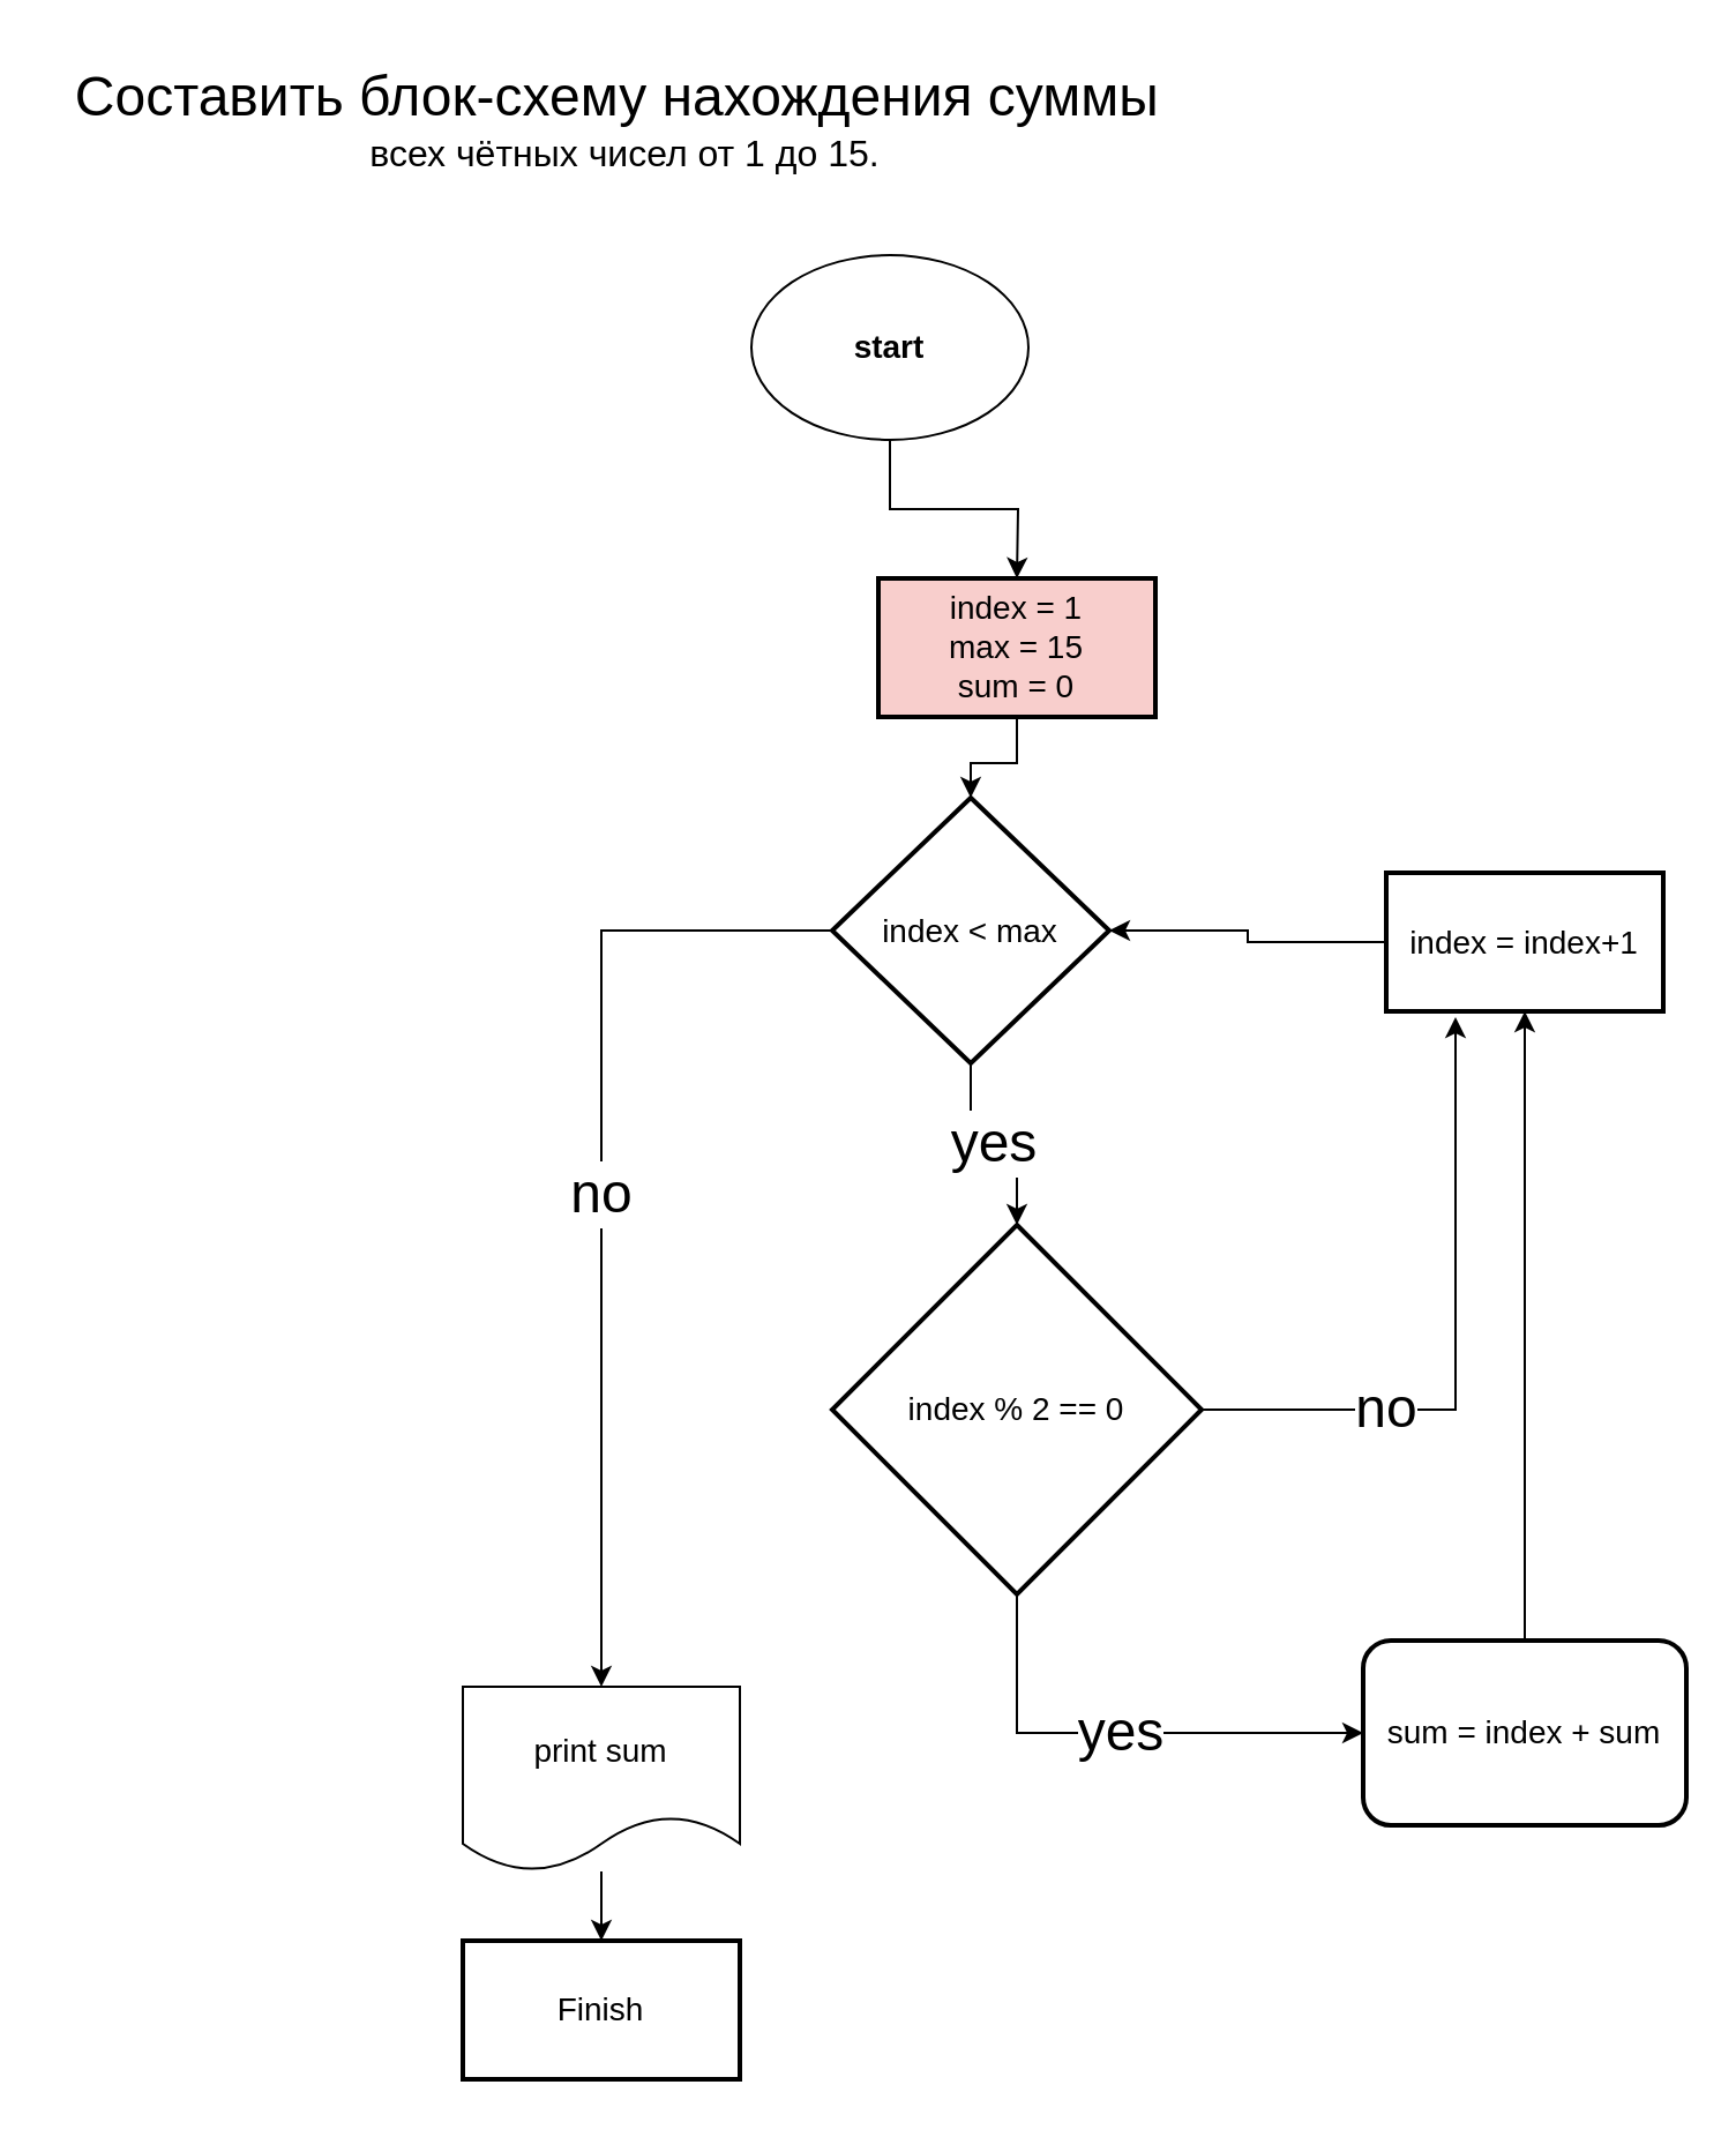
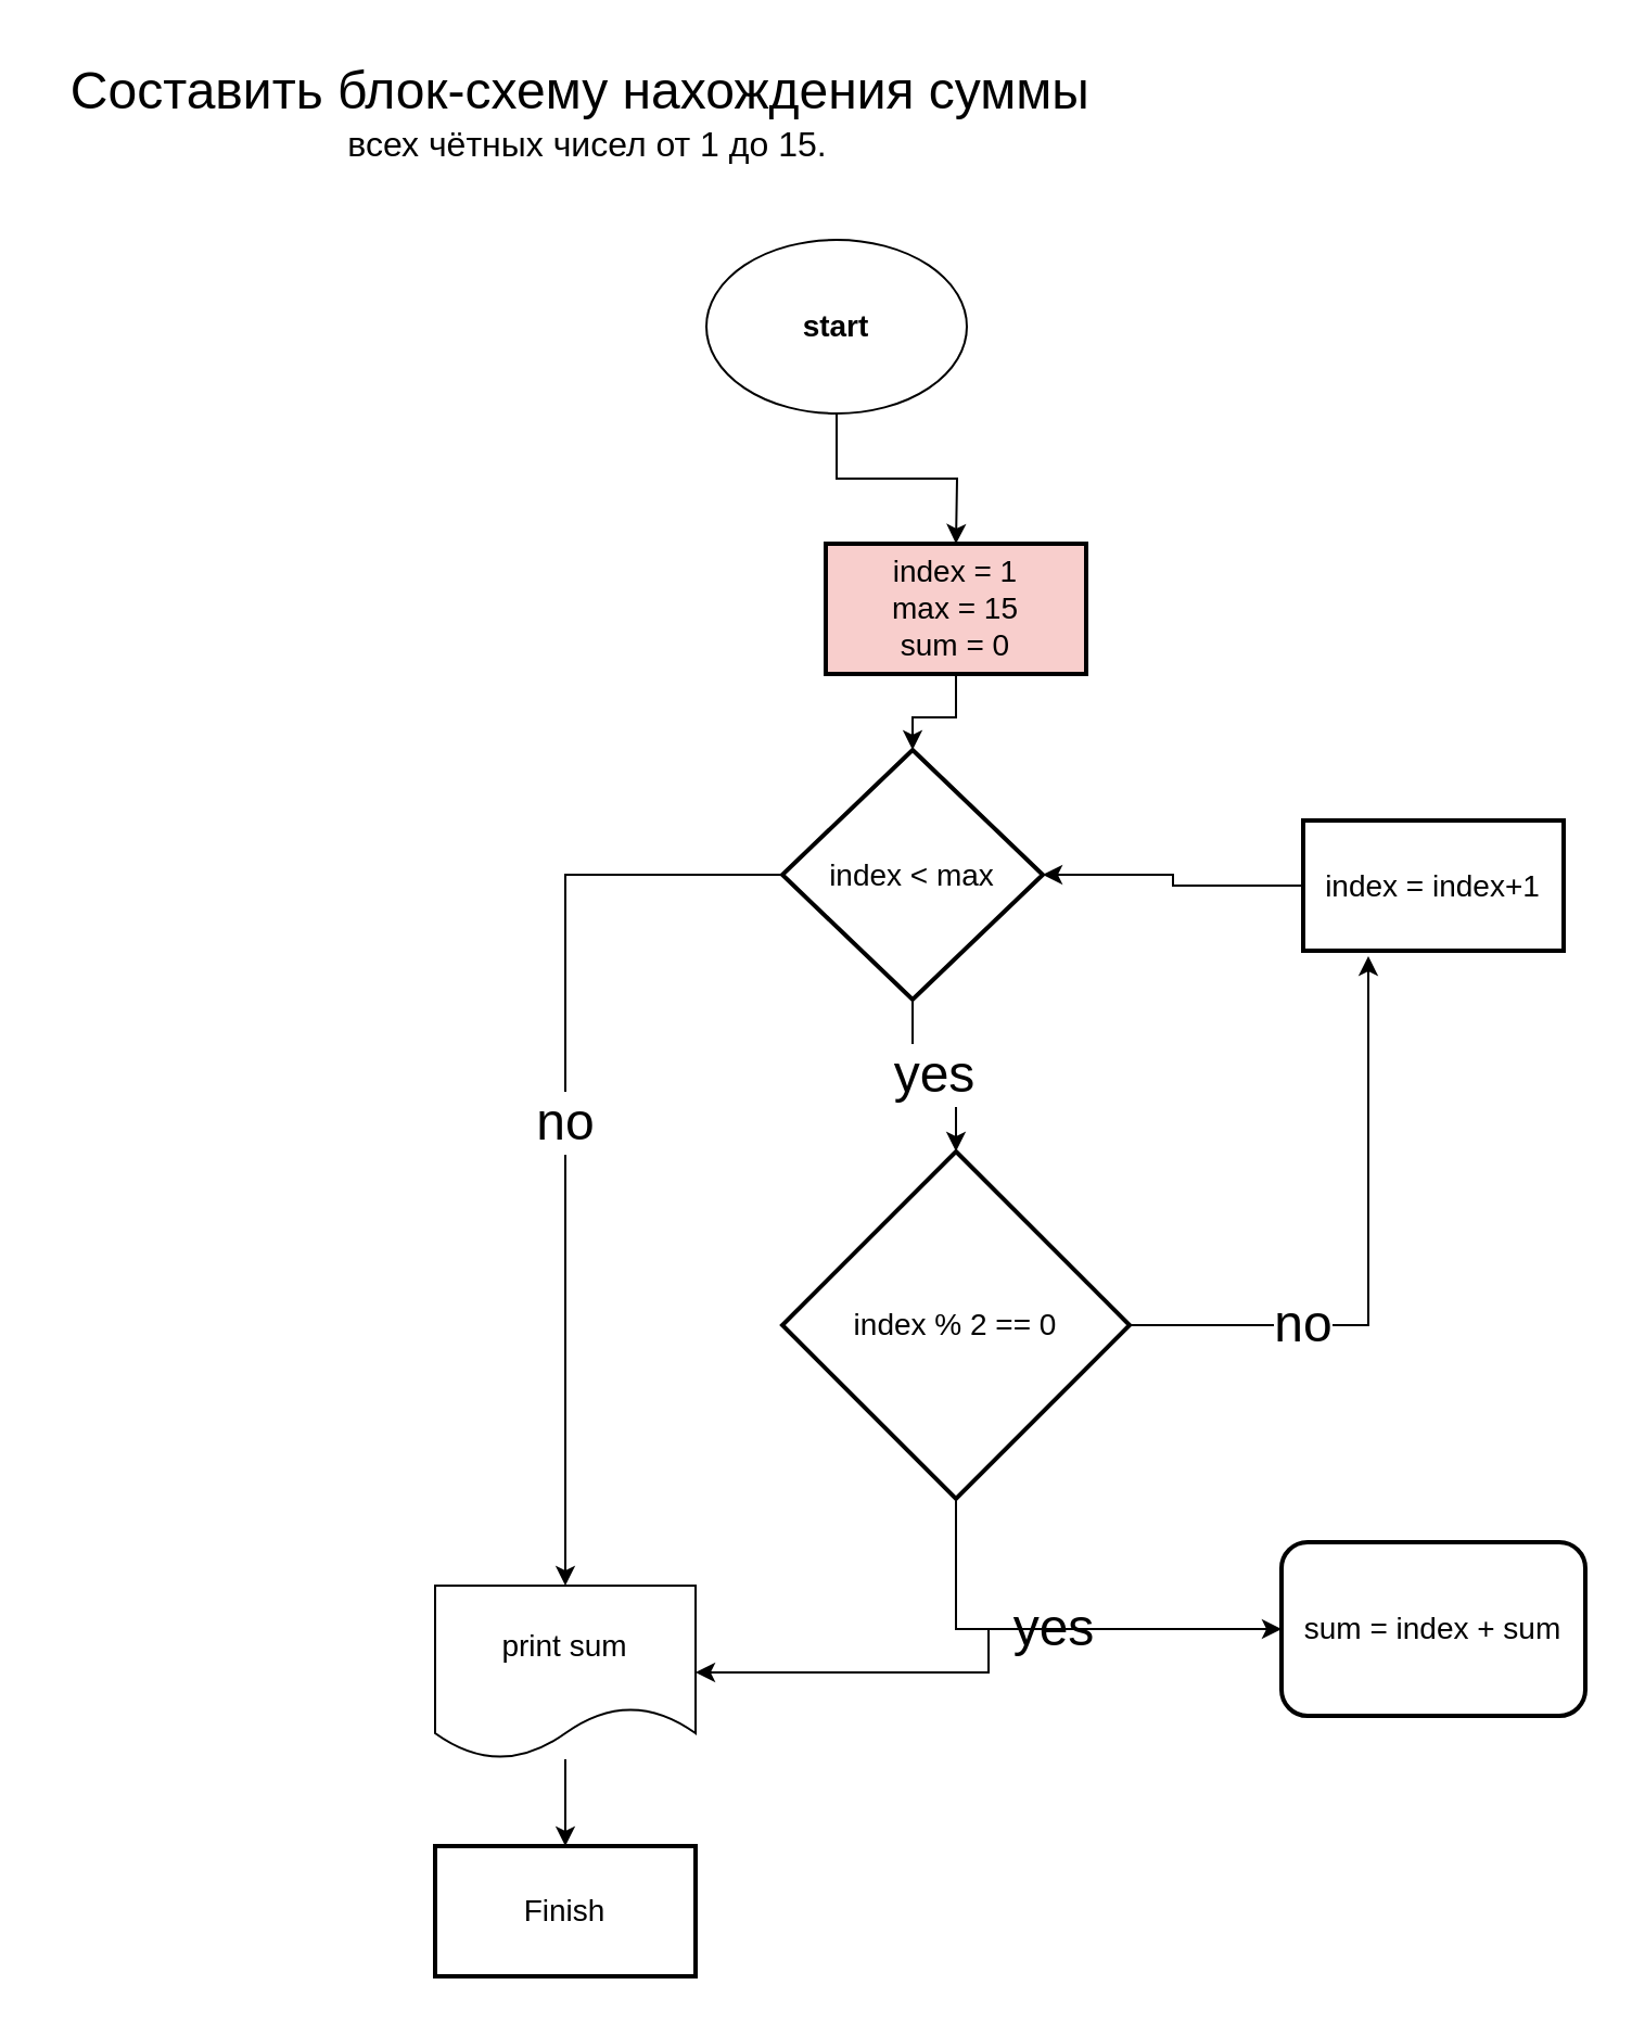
  <mxCell id="0" />
  <mxCell id="1" parent="0" />
  <mxCell id="2" style="edgeStyle=orthogonalEdgeStyle;rounded=0;orthogonalLoop=1;jettySize=auto;html=1;fontSize=14;" edge="1" parent="1" source="3"><mxGeometry relative="1" as="geometry"><mxPoint x="440" y="250" as="targetPoint" /></mxGeometry></mxCell>
  <mxCell id="3" value="&lt;font style=&quot;font-size: 14px;&quot;&gt;&lt;b&gt;start&lt;/b&gt;&lt;/font&gt;" style="ellipse;whiteSpace=wrap;html=1;" vertex="1" parent="1"><mxGeometry x="325" y="110" width="120" height="80" as="geometry" /></mxCell>
  <mxCell id="4" value="yes" style="edgeStyle=orthogonalEdgeStyle;rounded=0;orthogonalLoop=1;jettySize=auto;html=1;fontSize=24;" edge="1" parent="1" source="6" target="19"><mxGeometry relative="1" as="geometry"><Array as="points"><mxPoint x="440" y="750" /></Array></mxGeometry></mxCell>
  <mxCell id="5" value="no" style="edgeStyle=orthogonalEdgeStyle;rounded=0;orthogonalLoop=1;jettySize=auto;html=1;fontSize=24;" edge="1" parent="1" source="6"><mxGeometry x="-0.429" relative="1" as="geometry"><mxPoint x="630" y="440" as="targetPoint" /><Array as="points"><mxPoint x="630" y="610" /><mxPoint x="630" y="440" /></Array><mxPoint as="offset" /></mxGeometry></mxCell>
  <mxCell id="6" value="index % 2 == 0" style="strokeWidth=2;html=1;shape=mxgraph.flowchart.decision;whiteSpace=wrap;fontSize=14;" vertex="1" parent="1"><mxGeometry x="360" y="530" width="160" height="160" as="geometry" /></mxCell>
  <mxCell id="7" value="&lt;div&gt;&lt;font style=&quot;font-size: 24px;&quot;&gt;Составить блок-схему нахождения суммы&amp;nbsp;&lt;/font&gt;&lt;/div&gt;&lt;div&gt;&lt;font size=&quot;3&quot;&gt;всех чётных чисел от 1 до 15.&lt;/font&gt;&lt;/div&gt;&lt;div&gt;&lt;br&gt;&lt;/div&gt;" style="text;html=1;align=center;verticalAlign=middle;resizable=0;points=[];autosize=1;strokeColor=none;fillColor=none;fontSize=14;" vertex="1" parent="1"><mxGeometry x="20" y="20" width="500" height="80" as="geometry" /></mxCell>
  <mxCell id="8" value="yes" style="edgeStyle=orthogonalEdgeStyle;rounded=0;orthogonalLoop=1;jettySize=auto;html=1;fontSize=24;" edge="1" parent="1" source="10" target="6"><mxGeometry relative="1" as="geometry" /></mxCell>
  <mxCell id="9" value="no" style="edgeStyle=orthogonalEdgeStyle;rounded=0;orthogonalLoop=1;jettySize=auto;html=1;entryX=0.5;entryY=0;entryDx=0;entryDy=0;fontSize=24;" edge="1" parent="1" source="10" target="17"><mxGeometry relative="1" as="geometry" /></mxCell>
  <mxCell id="10" value="index &amp;lt; max" style="strokeWidth=2;html=1;shape=mxgraph.flowchart.decision;whiteSpace=wrap;fontSize=14;" vertex="1" parent="1"><mxGeometry x="360" y="345" width="120" height="115" as="geometry" /></mxCell>
- <mxCell id="11" value="Finish" style="whiteSpace=wrap;html=1;fontSize=14;strokeWidth=2;" vertex="1" parent="1"><mxGeometry x="200" y="840" width="120" height="60" as="geometry" /></mxCell>
+ <mxCell id="11" value="Finish" style="whiteSpace=wrap;html=1;fontSize=14;strokeWidth=2;" vertex="1" parent="1"><mxGeometry x="200" y="850" width="120" height="60" as="geometry" /></mxCell>
  <mxCell id="12" style="edgeStyle=orthogonalEdgeStyle;rounded=0;orthogonalLoop=1;jettySize=auto;html=1;entryX=1;entryY=0.5;entryDx=0;entryDy=0;entryPerimeter=0;fontSize=24;" edge="1" parent="1" source="13" target="10"><mxGeometry relative="1" as="geometry" /></mxCell>
  <mxCell id="13" value="index = index+1" style="whiteSpace=wrap;html=1;fontSize=14;strokeWidth=2;" vertex="1" parent="1"><mxGeometry x="600" y="377.5" width="120" height="60" as="geometry" /></mxCell>
  <mxCell id="14" style="edgeStyle=orthogonalEdgeStyle;rounded=0;orthogonalLoop=1;jettySize=auto;html=1;entryX=0.5;entryY=0;entryDx=0;entryDy=0;entryPerimeter=0;fontSize=24;" edge="1" parent="1" source="15" target="10"><mxGeometry relative="1" as="geometry" /></mxCell>
  <mxCell id="15" value="index = 1&lt;br&gt;max = 15&lt;br&gt;sum = 0" style="whiteSpace=wrap;html=1;fontSize=14;strokeWidth=2;fillColor=#f8cecc;" vertex="1" parent="1"><mxGeometry x="380" y="250" width="120" height="60" as="geometry" /></mxCell>
  <mxCell id="16" style="edgeStyle=orthogonalEdgeStyle;rounded=0;orthogonalLoop=1;jettySize=auto;html=1;entryX=0.5;entryY=0;entryDx=0;entryDy=0;fontSize=14;" edge="1" parent="1" source="17" target="11"><mxGeometry relative="1" as="geometry" /></mxCell>
  <mxCell id="17" value="print sum" style="shape=document;whiteSpace=wrap;html=1;boundedLbl=1;fontSize=14;" vertex="1" parent="1"><mxGeometry x="200" y="730" width="120" height="80" as="geometry" /></mxCell>
- <mxCell id="18" value="" style="edgeStyle=orthogonalEdgeStyle;rounded=0;orthogonalLoop=1;jettySize=auto;html=1;fontSize=24;" edge="1" parent="1" source="19" target="13"><mxGeometry relative="1" as="geometry" /></mxCell>
+ <mxCell id="18" value="" style="edgeStyle=orthogonalEdgeStyle;rounded=0;orthogonalLoop=1;jettySize=auto;html=1;fontSize=24;" edge="1" parent="1" source="19" target="17"><mxGeometry relative="1" as="geometry" /></mxCell>
  <mxCell id="19" value="sum = index + sum" style="whiteSpace=wrap;html=1;fontSize=14;strokeWidth=2;rounded=1;" vertex="1" parent="1"><mxGeometry x="590" y="710" width="140" height="80" as="geometry" /></mxCell>
